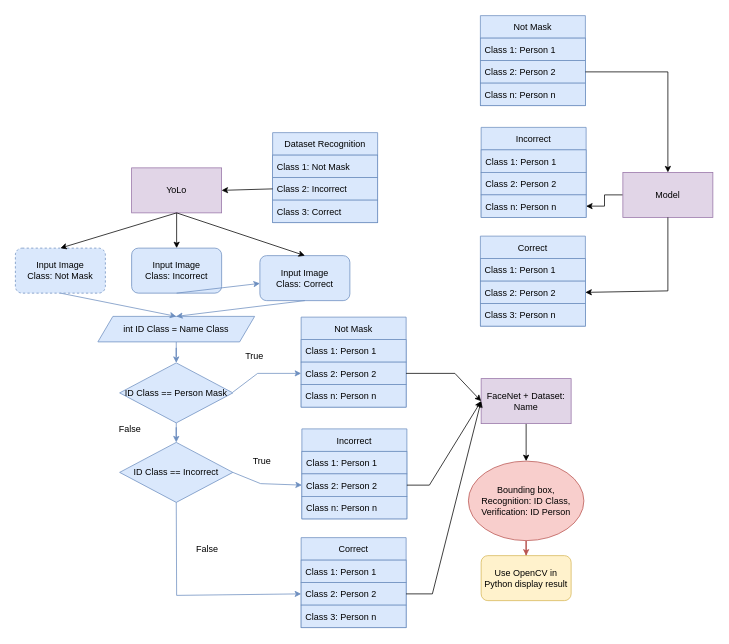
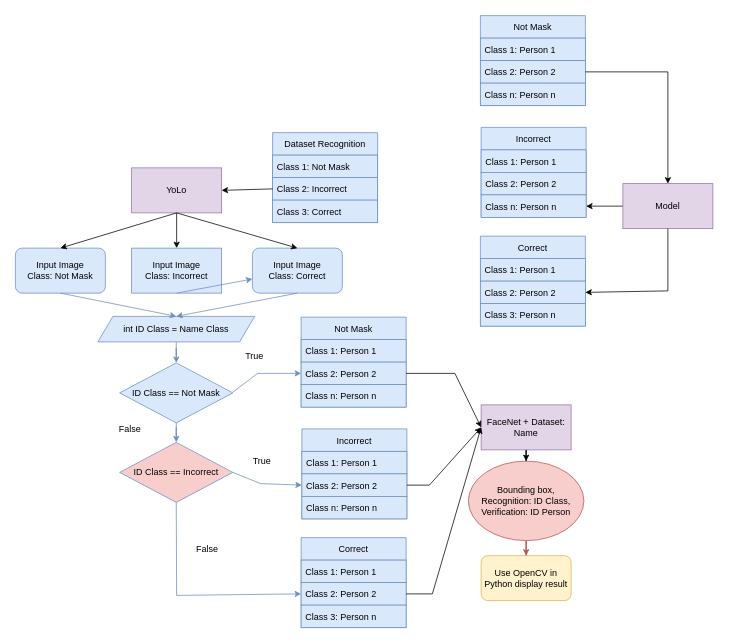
  <mxCell id="0" />
  <mxCell id="1" parent="0" />
  <mxCell id="2" value="" style="edgeStyle=orthogonalEdgeStyle;rounded=0;orthogonalLoop=1;jettySize=auto;html=1;" parent="1" source="3" target="9" edge="1"><mxGeometry relative="1" as="geometry" /></mxCell>
  <mxCell id="3" value="YoLo" style="rounded=0;whiteSpace=wrap;html=1;fillColor=#e1d5e7;strokeColor=#9673a6;" parent="1" vertex="1"><mxGeometry x="175" y="223" width="120" height="60" as="geometry" /></mxCell>
  <mxCell id="4" value="Dataset Recognition" style="swimlane;fontStyle=0;childLayout=stackLayout;horizontal=1;startSize=30;horizontalStack=0;resizeParent=1;resizeParentMax=0;resizeLast=0;collapsible=1;marginBottom=0;fillColor=#dae8fc;strokeColor=#6c8ebf;" parent="1" vertex="1"><mxGeometry x="363" y="176" width="140" height="120" as="geometry" /></mxCell>
  <mxCell id="5" value="Class 1: Not Mask" style="text;strokeColor=#6c8ebf;fillColor=#dae8fc;align=left;verticalAlign=middle;spacingLeft=4;spacingRight=4;overflow=hidden;points=[[0,0.5],[1,0.5]];portConstraint=eastwest;rotatable=0;" parent="4" vertex="1"><mxGeometry y="30" width="140" height="30" as="geometry" /></mxCell>
  <mxCell id="6" value="Class 2: Incorrect" style="text;strokeColor=#6c8ebf;fillColor=#dae8fc;align=left;verticalAlign=middle;spacingLeft=4;spacingRight=4;overflow=hidden;points=[[0,0.5],[1,0.5]];portConstraint=eastwest;rotatable=0;" parent="4" vertex="1"><mxGeometry y="60" width="140" height="30" as="geometry" /></mxCell>
  <mxCell id="7" value="Class 3: Correct" style="text;strokeColor=#6c8ebf;fillColor=#dae8fc;align=left;verticalAlign=middle;spacingLeft=4;spacingRight=4;overflow=hidden;points=[[0,0.5],[1,0.5]];portConstraint=eastwest;rotatable=0;" parent="4" vertex="1"><mxGeometry y="90" width="140" height="30" as="geometry" /></mxCell>
- <mxCell id="8" value="Input Image&lt;br&gt;Class: Not Mask" style="rounded=1;whiteSpace=wrap;html=1;fillColor=#dae8fc;strokeColor=#6c8ebf;dashed=1;" parent="1" vertex="1"><mxGeometry x="20" y="330" width="120" height="60" as="geometry" /></mxCell>
- <mxCell id="9" value="Input Image&lt;br&gt;Class: Incorrect" style="rounded=1;whiteSpace=wrap;html=1;fillColor=#dae8fc;strokeColor=#6c8ebf;" parent="1" vertex="1"><mxGeometry x="175" y="330" width="120" height="60" as="geometry" /></mxCell>
- <mxCell id="10" value="Input Image&lt;br&gt;Class: Correct" style="rounded=1;whiteSpace=wrap;html=1;fillColor=#dae8fc;strokeColor=#6c8ebf;" parent="1" vertex="1"><mxGeometry x="346" y="340" width="120" height="60" as="geometry" /></mxCell>
+ <mxCell id="8" value="Input Image&lt;br&gt;Class: Not Mask" style="rounded=1;whiteSpace=wrap;html=1;fillColor=#dae8fc;strokeColor=#6c8ebf;" parent="1" vertex="1"><mxGeometry x="20" y="330" width="120" height="60" as="geometry" /></mxCell>
+ <mxCell id="9" value="Input Image&lt;br&gt;Class: Incorrect" style="whiteSpace=wrap;html=1;fillColor=#dae8fc;strokeColor=#6c8ebf;rounded=0;" parent="1" vertex="1"><mxGeometry x="175" y="330" width="120" height="60" as="geometry" /></mxCell>
+ <mxCell id="10" value="Input Image&lt;br&gt;Class: Correct" style="rounded=1;whiteSpace=wrap;html=1;fillColor=#dae8fc;strokeColor=#6c8ebf;" parent="1" vertex="1"><mxGeometry x="336" y="330" width="120" height="60" as="geometry" /></mxCell>
  <mxCell id="11" value="" style="edgeStyle=orthogonalEdgeStyle;rounded=0;orthogonalLoop=1;jettySize=auto;html=1;" parent="1" source="12" target="23" edge="1"><mxGeometry relative="1" as="geometry" /></mxCell>
- <mxCell id="12" value="FaceNet + Dataset: Name" style="rounded=0;whiteSpace=wrap;html=1;fillColor=#e1d5e7;strokeColor=#9673a6;" parent="1" vertex="1"><mxGeometry x="641" y="504" width="120" height="60" as="geometry" /></mxCell>
+ <mxCell id="12" value="FaceNet + Dataset: Name" style="rounded=0;whiteSpace=wrap;html=1;fillColor=#e1d5e7;strokeColor=#9673a6;" parent="1" vertex="1"><mxGeometry x="641" y="539" width="120" height="60" as="geometry" /></mxCell>
  <mxCell id="13" value="Not Mask" style="swimlane;fontStyle=0;childLayout=stackLayout;horizontal=1;startSize=30;horizontalStack=0;resizeParent=1;resizeParentMax=0;resizeLast=0;collapsible=1;marginBottom=0;fillColor=#dae8fc;strokeColor=#6c8ebf;" parent="1" vertex="1"><mxGeometry x="401" y="422" width="140" height="120" as="geometry" /></mxCell>
  <mxCell id="14" value="Class 1: Person 1" style="text;strokeColor=#6c8ebf;fillColor=#dae8fc;align=left;verticalAlign=middle;spacingLeft=4;spacingRight=4;overflow=hidden;points=[[0,0.5],[1,0.5]];portConstraint=eastwest;rotatable=0;" parent="13" vertex="1"><mxGeometry y="30" width="140" height="30" as="geometry" /></mxCell>
  <mxCell id="15" value="Class 2: Person 2" style="text;strokeColor=#6c8ebf;fillColor=#dae8fc;align=left;verticalAlign=middle;spacingLeft=4;spacingRight=4;overflow=hidden;points=[[0,0.5],[1,0.5]];portConstraint=eastwest;rotatable=0;" parent="13" vertex="1"><mxGeometry y="60" width="140" height="30" as="geometry" /></mxCell>
  <mxCell id="16" value="Class n: Person n" style="text;strokeColor=#6c8ebf;fillColor=#dae8fc;align=left;verticalAlign=middle;spacingLeft=4;spacingRight=4;overflow=hidden;points=[[0,0.5],[1,0.5]];portConstraint=eastwest;rotatable=0;" parent="13" vertex="1"><mxGeometry y="90" width="140" height="30" as="geometry" /></mxCell>
  <mxCell id="17" value="" style="edgeStyle=orthogonalEdgeStyle;rounded=0;orthogonalLoop=1;jettySize=auto;html=1;fillColor=#dae8fc;strokeColor=#6c8ebf;" parent="1" source="18" target="20" edge="1"><mxGeometry relative="1" as="geometry" /></mxCell>
  <mxCell id="18" value="int ID Class = Name Class" style="shape=parallelogram;perimeter=parallelogramPerimeter;whiteSpace=wrap;html=1;fixedSize=1;fillColor=#dae8fc;strokeColor=#6c8ebf;" parent="1" vertex="1"><mxGeometry x="130" y="421" width="209" height="34" as="geometry" /></mxCell>
  <mxCell id="19" value="" style="edgeStyle=orthogonalEdgeStyle;rounded=0;orthogonalLoop=1;jettySize=auto;html=1;fillColor=#dae8fc;strokeColor=#6c8ebf;" parent="1" source="20" target="21" edge="1"><mxGeometry relative="1" as="geometry" /></mxCell>
- <mxCell id="20" value="ID Class == Person Mask" style="rhombus;whiteSpace=wrap;html=1;fillColor=#dae8fc;strokeColor=#6c8ebf;" parent="1" vertex="1"><mxGeometry x="159" y="483" width="151" height="80" as="geometry" /></mxCell>
- <mxCell id="21" value="ID Class == Incorrect" style="rhombus;whiteSpace=wrap;html=1;fillColor=#dae8fc;strokeColor=#6c8ebf;" parent="1" vertex="1"><mxGeometry x="159" y="589" width="151" height="80" as="geometry" /></mxCell>
+ <mxCell id="20" value="ID Class == Not Mask" style="rhombus;whiteSpace=wrap;html=1;fillColor=#dae8fc;strokeColor=#6c8ebf;" parent="1" vertex="1"><mxGeometry x="159" y="483" width="151" height="80" as="geometry" /></mxCell>
+ <mxCell id="21" value="ID Class == Incorrect" style="rhombus;whiteSpace=wrap;html=1;fillColor=#f8cecc;strokeColor=#6c8ebf;" parent="1" vertex="1"><mxGeometry x="159" y="589" width="151" height="80" as="geometry" /></mxCell>
  <mxCell id="22" value="" style="edgeStyle=orthogonalEdgeStyle;rounded=0;orthogonalLoop=1;jettySize=auto;html=1;fillColor=#f8cecc;strokeColor=#b85450;" parent="1" source="23" target="32" edge="1"><mxGeometry relative="1" as="geometry" /></mxCell>
  <mxCell id="23" value="Bounding box,&lt;br&gt;Recognition: ID Class,&lt;br&gt;Verification: ID Person" style="ellipse;whiteSpace=wrap;html=1;fillColor=#f8cecc;strokeColor=#b85450;" parent="1" vertex="1"><mxGeometry x="624" y="614" width="154" height="106" as="geometry" /></mxCell>
  <mxCell id="24" value="Incorrect" style="swimlane;fontStyle=0;childLayout=stackLayout;horizontal=1;startSize=30;horizontalStack=0;resizeParent=1;resizeParentMax=0;resizeLast=0;collapsible=1;marginBottom=0;fillColor=#dae8fc;strokeColor=#6c8ebf;" parent="1" vertex="1"><mxGeometry x="402" y="571" width="140" height="120" as="geometry" /></mxCell>
  <mxCell id="25" value="Class 1: Person 1" style="text;strokeColor=#6c8ebf;fillColor=#dae8fc;align=left;verticalAlign=middle;spacingLeft=4;spacingRight=4;overflow=hidden;points=[[0,0.5],[1,0.5]];portConstraint=eastwest;rotatable=0;" parent="24" vertex="1"><mxGeometry y="30" width="140" height="30" as="geometry" /></mxCell>
  <mxCell id="26" value="Class 2: Person 2" style="text;strokeColor=#6c8ebf;fillColor=#dae8fc;align=left;verticalAlign=middle;spacingLeft=4;spacingRight=4;overflow=hidden;points=[[0,0.5],[1,0.5]];portConstraint=eastwest;rotatable=0;" parent="24" vertex="1"><mxGeometry y="60" width="140" height="30" as="geometry" /></mxCell>
  <mxCell id="27" value="Class n: Person n" style="text;strokeColor=#6c8ebf;fillColor=#dae8fc;align=left;verticalAlign=middle;spacingLeft=4;spacingRight=4;overflow=hidden;points=[[0,0.5],[1,0.5]];portConstraint=eastwest;rotatable=0;" parent="24" vertex="1"><mxGeometry y="90" width="140" height="30" as="geometry" /></mxCell>
  <mxCell id="28" value="Correct" style="swimlane;fontStyle=0;childLayout=stackLayout;horizontal=1;startSize=30;horizontalStack=0;resizeParent=1;resizeParentMax=0;resizeLast=0;collapsible=1;marginBottom=0;fillColor=#dae8fc;strokeColor=#6c8ebf;" parent="1" vertex="1"><mxGeometry x="401" y="716" width="140" height="120" as="geometry" /></mxCell>
  <mxCell id="29" value="Class 1: Person 1" style="text;strokeColor=#6c8ebf;fillColor=#dae8fc;align=left;verticalAlign=middle;spacingLeft=4;spacingRight=4;overflow=hidden;points=[[0,0.5],[1,0.5]];portConstraint=eastwest;rotatable=0;" parent="28" vertex="1"><mxGeometry y="30" width="140" height="30" as="geometry" /></mxCell>
  <mxCell id="30" value="Class 2: Person 2" style="text;strokeColor=#6c8ebf;fillColor=#dae8fc;align=left;verticalAlign=middle;spacingLeft=4;spacingRight=4;overflow=hidden;points=[[0,0.5],[1,0.5]];portConstraint=eastwest;rotatable=0;" parent="28" vertex="1"><mxGeometry y="60" width="140" height="30" as="geometry" /></mxCell>
  <mxCell id="31" value="Class 3: Person n" style="text;strokeColor=#6c8ebf;fillColor=#dae8fc;align=left;verticalAlign=middle;spacingLeft=4;spacingRight=4;overflow=hidden;points=[[0,0.5],[1,0.5]];portConstraint=eastwest;rotatable=0;" parent="28" vertex="1"><mxGeometry y="90" width="140" height="30" as="geometry" /></mxCell>
  <mxCell id="32" value="Use OpenCV in Python display result" style="rounded=1;whiteSpace=wrap;html=1;fillColor=#fff2cc;strokeColor=#d6b656;" parent="1" vertex="1"><mxGeometry x="641" y="740" width="120" height="60" as="geometry" /></mxCell>
  <mxCell id="33" value="" style="endArrow=classic;html=1;rounded=0;exitX=0;exitY=0.5;exitDx=0;exitDy=0;entryX=1;entryY=0.5;entryDx=0;entryDy=0;" parent="1" source="6" target="3" edge="1"><mxGeometry width="50" height="50" relative="1" as="geometry"><mxPoint x="222" y="365" as="sourcePoint" /><mxPoint x="272" y="315" as="targetPoint" /></mxGeometry></mxCell>
  <mxCell id="34" value="" style="endArrow=classic;html=1;rounded=0;exitX=0.5;exitY=1;exitDx=0;exitDy=0;entryX=0.5;entryY=0;entryDx=0;entryDy=0;" parent="1" source="3" target="8" edge="1"><mxGeometry width="50" height="50" relative="1" as="geometry"><mxPoint x="222" y="442" as="sourcePoint" /><mxPoint x="272" y="392" as="targetPoint" /></mxGeometry></mxCell>
  <mxCell id="35" value="" style="endArrow=classic;html=1;rounded=0;exitX=0.5;exitY=1;exitDx=0;exitDy=0;entryX=0.5;entryY=0;entryDx=0;entryDy=0;" parent="1" source="3" target="10" edge="1"><mxGeometry width="50" height="50" relative="1" as="geometry"><mxPoint x="222" y="442" as="sourcePoint" /><mxPoint x="272" y="392" as="targetPoint" /></mxGeometry></mxCell>
  <mxCell id="36" value="" style="endArrow=classic;html=1;rounded=0;exitX=0.5;exitY=1;exitDx=0;exitDy=0;entryX=0.5;entryY=0;entryDx=0;entryDy=0;fillColor=#dae8fc;strokeColor=#6c8ebf;" parent="1" source="8" target="18" edge="1"><mxGeometry width="50" height="50" relative="1" as="geometry"><mxPoint x="222" y="518" as="sourcePoint" /><mxPoint x="272" y="468" as="targetPoint" /></mxGeometry></mxCell>
  <mxCell id="37" value="" style="endArrow=classic;html=1;rounded=0;exitX=0.5;exitY=1;exitDx=0;exitDy=0;fillColor=#dae8fc;strokeColor=#6c8ebf;" parent="1" source="9" target="10" edge="1"><mxGeometry width="50" height="50" relative="1" as="geometry"><mxPoint x="222" y="518" as="sourcePoint" /><mxPoint x="272" y="468" as="targetPoint" /></mxGeometry></mxCell>
  <mxCell id="38" value="" style="endArrow=classic;html=1;rounded=0;exitX=0.5;exitY=1;exitDx=0;exitDy=0;entryX=0.5;entryY=0;entryDx=0;entryDy=0;fillColor=#dae8fc;strokeColor=#6c8ebf;" parent="1" source="10" target="18" edge="1"><mxGeometry width="50" height="50" relative="1" as="geometry"><mxPoint x="222" y="518" as="sourcePoint" /><mxPoint x="272" y="468" as="targetPoint" /></mxGeometry></mxCell>
  <mxCell id="39" value="" style="endArrow=classic;html=1;rounded=0;exitX=1;exitY=0.488;exitDx=0;exitDy=0;exitPerimeter=0;entryX=0;entryY=0.5;entryDx=0;entryDy=0;fillColor=#dae8fc;strokeColor=#6c8ebf;" parent="1" source="20" target="15" edge="1"><mxGeometry width="50" height="50" relative="1" as="geometry"><mxPoint x="422" y="556" as="sourcePoint" /><mxPoint x="472" y="506" as="targetPoint" /><Array as="points"><mxPoint x="343" y="497" /></Array></mxGeometry></mxCell>
  <mxCell id="40" value="" style="endArrow=classic;html=1;rounded=0;exitX=1;exitY=0.5;exitDx=0;exitDy=0;entryX=0;entryY=0.5;entryDx=0;entryDy=0;fillColor=#dae8fc;strokeColor=#6c8ebf;" parent="1" source="21" target="26" edge="1"><mxGeometry width="50" height="50" relative="1" as="geometry"><mxPoint x="422" y="556" as="sourcePoint" /><mxPoint x="472" y="506" as="targetPoint" /><Array as="points"><mxPoint x="347" y="644" /></Array></mxGeometry></mxCell>
  <mxCell id="41" value="" style="endArrow=classic;html=1;rounded=0;exitX=0.5;exitY=1;exitDx=0;exitDy=0;entryX=0;entryY=0.5;entryDx=0;entryDy=0;fillColor=#dae8fc;strokeColor=#6c8ebf;" parent="1" source="21" target="30" edge="1"><mxGeometry width="50" height="50" relative="1" as="geometry"><mxPoint x="422" y="632" as="sourcePoint" /><mxPoint x="472" y="582" as="targetPoint" /><Array as="points"><mxPoint x="235" y="793" /></Array></mxGeometry></mxCell>
  <mxCell id="42" value="True" style="text;html=1;align=center;verticalAlign=middle;whiteSpace=wrap;rounded=0;" parent="1" vertex="1"><mxGeometry x="309" y="459" width="60" height="30" as="geometry" /></mxCell>
  <mxCell id="43" value="True" style="text;html=1;align=center;verticalAlign=middle;whiteSpace=wrap;rounded=0;" parent="1" vertex="1"><mxGeometry x="319" y="599" width="60" height="30" as="geometry" /></mxCell>
  <mxCell id="44" value="False" style="text;html=1;align=center;verticalAlign=middle;whiteSpace=wrap;rounded=0;" parent="1" vertex="1"><mxGeometry x="246" y="716" width="60" height="30" as="geometry" /></mxCell>
  <mxCell id="45" value="False" style="text;html=1;align=center;verticalAlign=middle;whiteSpace=wrap;rounded=0;" parent="1" vertex="1"><mxGeometry x="143" y="557" width="60" height="30" as="geometry" /></mxCell>
  <mxCell id="46" value="" style="endArrow=classic;html=1;rounded=0;exitX=1;exitY=0.5;exitDx=0;exitDy=0;entryX=0;entryY=0.5;entryDx=0;entryDy=0;" parent="1" source="15" target="12" edge="1"><mxGeometry width="50" height="50" relative="1" as="geometry"><mxPoint x="452" y="556" as="sourcePoint" /><mxPoint x="502" y="506" as="targetPoint" /><Array as="points"><mxPoint x="606" y="497" /></Array></mxGeometry></mxCell>
  <mxCell id="47" value="" style="endArrow=classic;html=1;rounded=0;exitX=1;exitY=0.5;exitDx=0;exitDy=0;entryX=0;entryY=0.5;entryDx=0;entryDy=0;" parent="1" source="26" target="12" edge="1"><mxGeometry width="50" height="50" relative="1" as="geometry"><mxPoint x="452" y="556" as="sourcePoint" /><mxPoint x="502" y="506" as="targetPoint" /><Array as="points"><mxPoint x="572" y="646" /></Array></mxGeometry></mxCell>
  <mxCell id="48" value="" style="endArrow=classic;html=1;rounded=0;exitX=1;exitY=0.5;exitDx=0;exitDy=0;entryX=0;entryY=0.5;entryDx=0;entryDy=0;" parent="1" source="30" target="12" edge="1"><mxGeometry width="50" height="50" relative="1" as="geometry"><mxPoint x="452" y="709" as="sourcePoint" /><mxPoint x="502" y="659" as="targetPoint" /><Array as="points"><mxPoint x="576" y="791" /></Array></mxGeometry></mxCell>
  <mxCell id="49" value="Not Mask" style="swimlane;fontStyle=0;childLayout=stackLayout;horizontal=1;startSize=30;horizontalStack=0;resizeParent=1;resizeParentMax=0;resizeLast=0;collapsible=1;marginBottom=0;fillColor=#dae8fc;strokeColor=#6c8ebf;" vertex="1" parent="1"><mxGeometry x="640" y="20" width="140" height="120" as="geometry" /></mxCell>
  <mxCell id="50" value="Class 1: Person 1" style="text;strokeColor=#6c8ebf;fillColor=#dae8fc;align=left;verticalAlign=middle;spacingLeft=4;spacingRight=4;overflow=hidden;points=[[0,0.5],[1,0.5]];portConstraint=eastwest;rotatable=0;" vertex="1" parent="49"><mxGeometry y="30" width="140" height="30" as="geometry" /></mxCell>
  <mxCell id="51" value="Class 2: Person 2" style="text;strokeColor=#6c8ebf;fillColor=#dae8fc;align=left;verticalAlign=middle;spacingLeft=4;spacingRight=4;overflow=hidden;points=[[0,0.5],[1,0.5]];portConstraint=eastwest;rotatable=0;" vertex="1" parent="49"><mxGeometry y="60" width="140" height="30" as="geometry" /></mxCell>
  <mxCell id="52" value="Class n: Person n" style="text;strokeColor=#6c8ebf;fillColor=#dae8fc;align=left;verticalAlign=middle;spacingLeft=4;spacingRight=4;overflow=hidden;points=[[0,0.5],[1,0.5]];portConstraint=eastwest;rotatable=0;" vertex="1" parent="49"><mxGeometry y="90" width="140" height="30" as="geometry" /></mxCell>
  <mxCell id="53" value="Incorrect" style="swimlane;fontStyle=0;childLayout=stackLayout;horizontal=1;startSize=30;horizontalStack=0;resizeParent=1;resizeParentMax=0;resizeLast=0;collapsible=1;marginBottom=0;fillColor=#dae8fc;strokeColor=#6c8ebf;" vertex="1" parent="1"><mxGeometry x="641" y="169" width="140" height="120" as="geometry" /></mxCell>
  <mxCell id="54" value="Class 1: Person 1" style="text;strokeColor=#6c8ebf;fillColor=#dae8fc;align=left;verticalAlign=middle;spacingLeft=4;spacingRight=4;overflow=hidden;points=[[0,0.5],[1,0.5]];portConstraint=eastwest;rotatable=0;" vertex="1" parent="53"><mxGeometry y="30" width="140" height="30" as="geometry" /></mxCell>
  <mxCell id="55" value="Class 2: Person 2" style="text;strokeColor=#6c8ebf;fillColor=#dae8fc;align=left;verticalAlign=middle;spacingLeft=4;spacingRight=4;overflow=hidden;points=[[0,0.5],[1,0.5]];portConstraint=eastwest;rotatable=0;" vertex="1" parent="53"><mxGeometry y="60" width="140" height="30" as="geometry" /></mxCell>
  <mxCell id="56" value="Class n: Person n" style="text;strokeColor=#6c8ebf;fillColor=#dae8fc;align=left;verticalAlign=middle;spacingLeft=4;spacingRight=4;overflow=hidden;points=[[0,0.5],[1,0.5]];portConstraint=eastwest;rotatable=0;" vertex="1" parent="53"><mxGeometry y="90" width="140" height="30" as="geometry" /></mxCell>
  <mxCell id="57" value="Correct" style="swimlane;fontStyle=0;childLayout=stackLayout;horizontal=1;startSize=30;horizontalStack=0;resizeParent=1;resizeParentMax=0;resizeLast=0;collapsible=1;marginBottom=0;fillColor=#dae8fc;strokeColor=#6c8ebf;" vertex="1" parent="1"><mxGeometry x="640" y="314" width="140" height="120" as="geometry" /></mxCell>
  <mxCell id="58" value="Class 1: Person 1" style="text;strokeColor=#6c8ebf;fillColor=#dae8fc;align=left;verticalAlign=middle;spacingLeft=4;spacingRight=4;overflow=hidden;points=[[0,0.5],[1,0.5]];portConstraint=eastwest;rotatable=0;" vertex="1" parent="57"><mxGeometry y="30" width="140" height="30" as="geometry" /></mxCell>
  <mxCell id="59" value="Class 2: Person 2" style="text;strokeColor=#6c8ebf;fillColor=#dae8fc;align=left;verticalAlign=middle;spacingLeft=4;spacingRight=4;overflow=hidden;points=[[0,0.5],[1,0.5]];portConstraint=eastwest;rotatable=0;" vertex="1" parent="57"><mxGeometry y="60" width="140" height="30" as="geometry" /></mxCell>
  <mxCell id="60" value="Class 3: Person n" style="text;strokeColor=#6c8ebf;fillColor=#dae8fc;align=left;verticalAlign=middle;spacingLeft=4;spacingRight=4;overflow=hidden;points=[[0,0.5],[1,0.5]];portConstraint=eastwest;rotatable=0;" vertex="1" parent="57"><mxGeometry y="90" width="140" height="30" as="geometry" /></mxCell>
  <mxCell id="61" value="" style="edgeStyle=orthogonalEdgeStyle;rounded=0;orthogonalLoop=1;jettySize=auto;html=1;" edge="1" parent="1" source="62" target="56"><mxGeometry relative="1" as="geometry" /></mxCell>
- <mxCell id="62" value="Model" style="rounded=0;whiteSpace=wrap;html=1;fillColor=#e1d5e7;strokeColor=#9673a6;" vertex="1" parent="1"><mxGeometry x="830" y="229" width="120" height="60" as="geometry" /></mxCell>
+ <mxCell id="62" value="Model" style="rounded=0;whiteSpace=wrap;html=1;fillColor=#e1d5e7;strokeColor=#9673a6;" vertex="1" parent="1"><mxGeometry x="830" y="244" width="120" height="60" as="geometry" /></mxCell>
  <mxCell id="63" value="" style="endArrow=classic;html=1;rounded=0;exitX=1;exitY=0.5;exitDx=0;exitDy=0;entryX=0.5;entryY=0;entryDx=0;entryDy=0;" edge="1" parent="1" source="51" target="62"><mxGeometry width="50" height="50" relative="1" as="geometry"><mxPoint x="670" y="246" as="sourcePoint" /><mxPoint x="720" y="196" as="targetPoint" /><Array as="points"><mxPoint x="890" y="95" /></Array></mxGeometry></mxCell>
  <mxCell id="64" value="" style="endArrow=classic;html=1;rounded=0;exitX=0.5;exitY=1;exitDx=0;exitDy=0;entryX=1;entryY=0.5;entryDx=0;entryDy=0;" edge="1" parent="1" source="62" target="59"><mxGeometry width="50" height="50" relative="1" as="geometry"><mxPoint x="670" y="322" as="sourcePoint" /><mxPoint x="720" y="272" as="targetPoint" /><Array as="points"><mxPoint x="890" y="387" /></Array></mxGeometry></mxCell>
